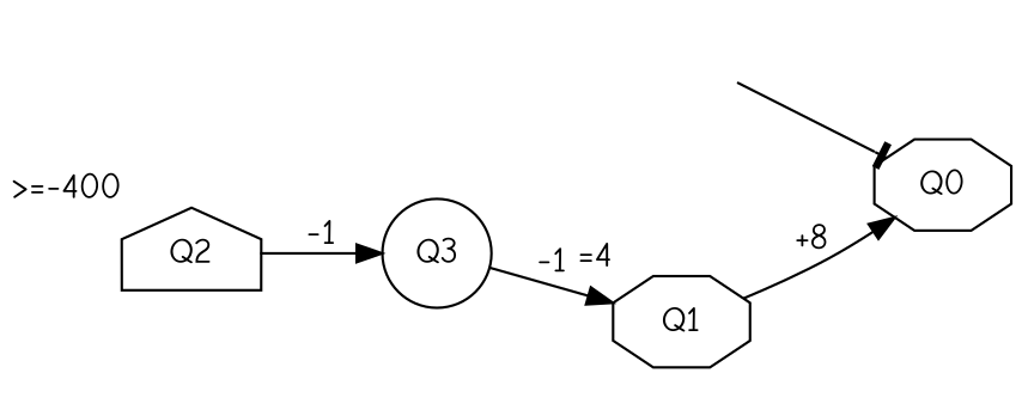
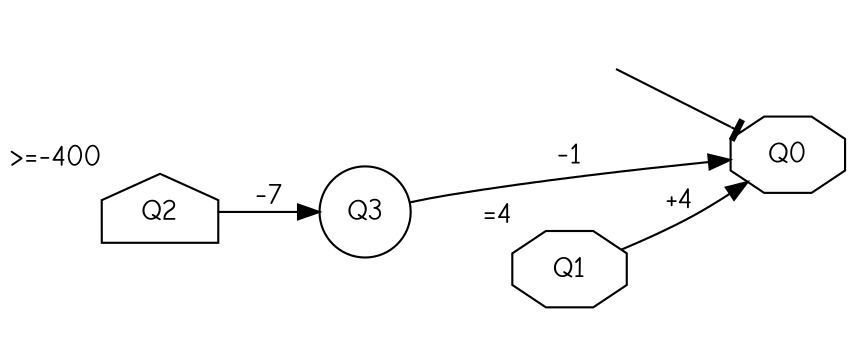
  digraph {
    fontname="Comic Neue"
    rankdir=LR
    node [fontname="Comic Neue" shape=octagon]
    edge [arrowhead=normal fontname="Comic Neue"]
    Qi [style=invis shape=""]
    Q0
    Q1 [xlabel="=4"]
    Q2 [shape=house xlabel=">=-400"]
    Q3 [shape=circle]
    Qi -> Q0 [arrowhead=tee]
-   Q1 -> Q0 [label="+8"]
-   Q2 -> Q3 [label=-1]
-   Q3 -> Q1 [label=-1]
+   Q1 -> Q0 [label="+4"]
+   Q2 -> Q3 [label=-7]
+   Q3 -> Q0 [label=-1]
  }
